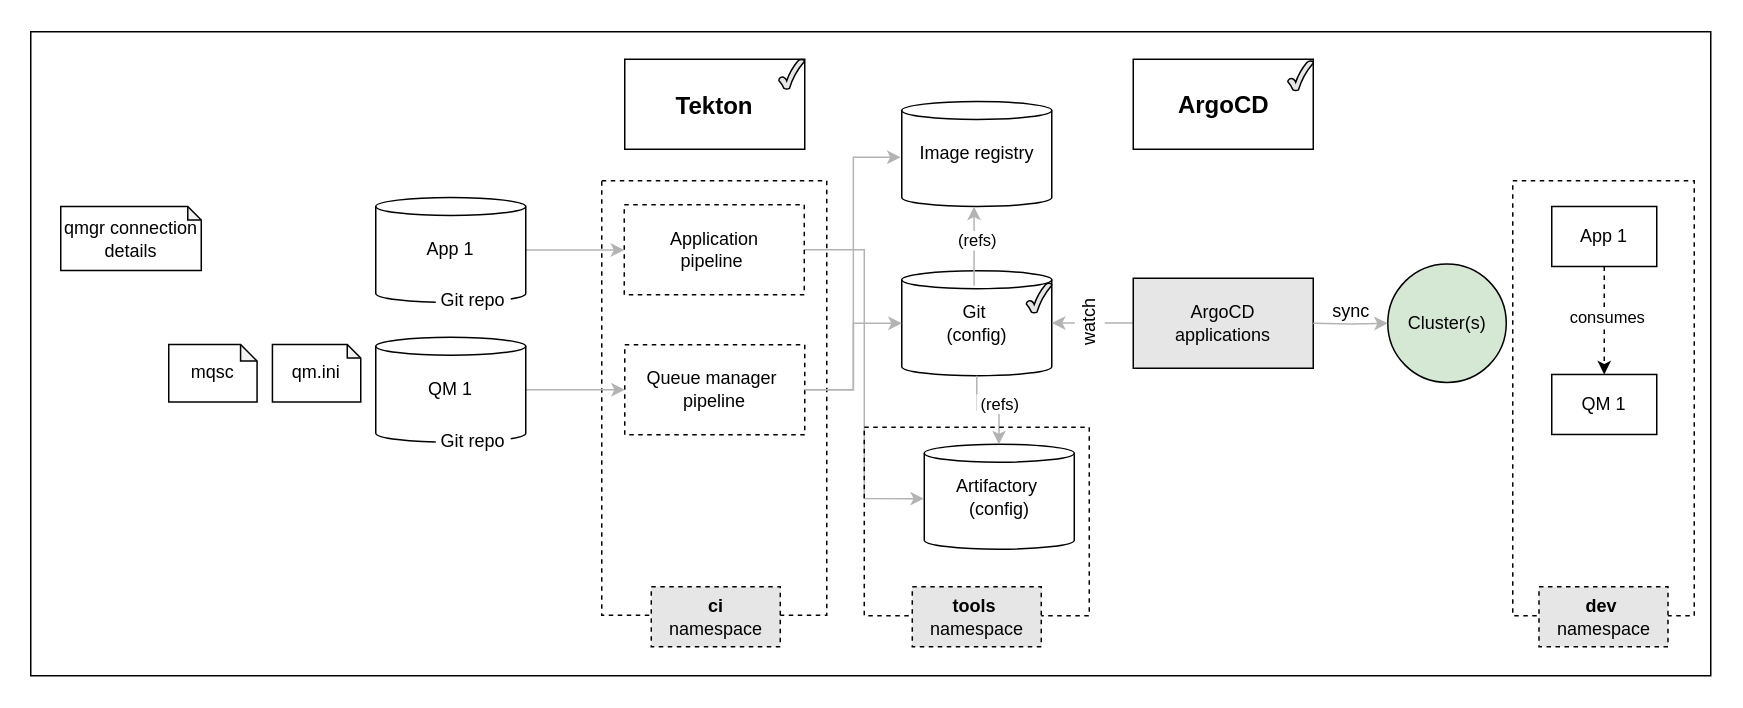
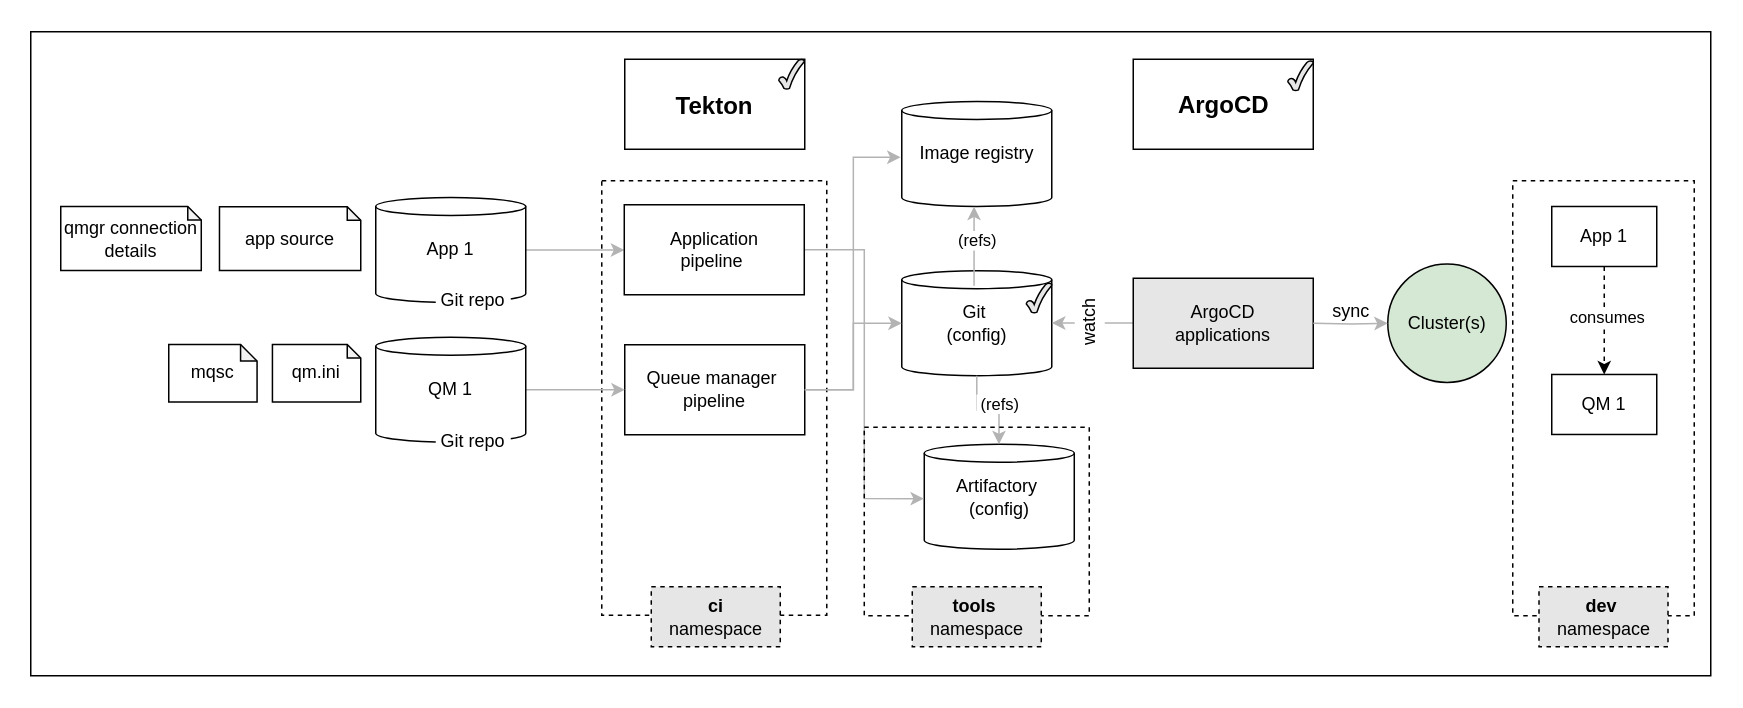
  <mxCell id="0" />
  <mxCell id="1" parent="0" />
  <mxCell id="2" value="" style="rounded=0;whiteSpace=wrap;html=1;strokeWidth=1;fillColor=none;labelBorderColor=none;labelBackgroundColor=#E6E6E6;" parent="1" vertex="1"><mxGeometry x="20" y="20.66" width="1120" height="429.34" as="geometry" /></mxCell>
  <mxCell id="3" value="" style="rounded=0;whiteSpace=wrap;html=1;strokeWidth=1;fontSize=12;fontColor=#000000;fillColor=none;" parent="1" vertex="1"><mxGeometry x="416" y="39.01" width="120" height="60" as="geometry" /></mxCell>
  <mxCell id="4" value="" style="rounded=0;whiteSpace=wrap;html=1;strokeWidth=1;fontSize=12;fontColor=#000000;fillColor=none;" parent="1" vertex="1"><mxGeometry x="755" y="39.01" width="120" height="60" as="geometry" /></mxCell>
  <mxCell id="5" value="" style="rounded=0;whiteSpace=wrap;html=1;fillColor=none;dashed=1;" parent="1" vertex="1"><mxGeometry x="400.68" y="120" width="150" height="289.66" as="geometry" /></mxCell>
  <mxCell id="6" value="" style="rounded=0;whiteSpace=wrap;html=1;fillColor=none;dashed=1;" parent="1" vertex="1"><mxGeometry x="1008" y="120" width="121" height="290" as="geometry" /></mxCell>
- <mxCell id="7" value="Queue manager&amp;nbsp;&lt;br&gt;pipeline" style="rounded=0;whiteSpace=wrap;html=1;strokeWidth=1;fontSize=12;fontColor=#000000;fillColor=none;dashed=1;" parent="1" vertex="1"><mxGeometry x="416" y="229.34" width="120" height="60" as="geometry" /></mxCell>
+ <mxCell id="7" value="Queue manager&amp;nbsp;&lt;br&gt;pipeline" style="rounded=0;whiteSpace=wrap;html=1;strokeWidth=1;fontSize=12;fontColor=#000000;fillColor=none;" parent="1" vertex="1"><mxGeometry x="416" y="229.34" width="120" height="60" as="geometry" /></mxCell>
  <mxCell id="8" value="Image registry" style="shape=cylinder2;whiteSpace=wrap;html=1;boundedLbl=1;backgroundOutline=1;size=6.0;strokeWidth=1;fillColor=#ffffff;fontSize=12;fontColor=#000000;" parent="1" vertex="1"><mxGeometry x="600.68" y="67.16" width="100" height="70" as="geometry" /></mxCell>
  <mxCell id="9" style="edgeStyle=orthogonalEdgeStyle;rounded=0;orthogonalLoop=1;jettySize=auto;html=1;entryX=-0.008;entryY=0.531;entryDx=0;entryDy=0;entryPerimeter=0;strokeColor=#B3B3B3;fontSize=12;fontColor=#000000;" parent="1" source="7" target="8" edge="1"><mxGeometry relative="1" as="geometry" /></mxCell>
  <mxCell id="10" value="Git&amp;nbsp;&lt;br&gt;(config)" style="shape=cylinder2;whiteSpace=wrap;html=1;boundedLbl=1;backgroundOutline=1;size=6.0;strokeWidth=1;fontSize=12;fontColor=#000000;fillColor=none;" parent="1" vertex="1"><mxGeometry x="600.68" y="180" width="100" height="70" as="geometry" /></mxCell>
  <mxCell id="11" style="edgeStyle=orthogonalEdgeStyle;rounded=0;orthogonalLoop=1;jettySize=auto;html=1;strokeColor=#B3B3B3;fontSize=12;fontColor=#000000;" parent="1" source="7" target="10" edge="1"><mxGeometry relative="1" as="geometry" /></mxCell>
  <mxCell id="12" style="edgeStyle=orthogonalEdgeStyle;rounded=0;orthogonalLoop=1;jettySize=auto;html=1;strokeColor=#B3B3B3;fontSize=12;fontColor=#000000;entryX=1.001;entryY=0.497;entryDx=0;entryDy=0;entryPerimeter=0;" parent="1" source="13" target="10" edge="1"><mxGeometry relative="1" as="geometry"><mxPoint x="690" y="215" as="targetPoint" /><Array as="points"><mxPoint x="708" y="215" /></Array></mxGeometry></mxCell>
  <mxCell id="13" value="ArgoCD&lt;br&gt;applications" style="rounded=0;whiteSpace=wrap;html=1;strokeWidth=1;fontSize=12;fontColor=#000000;fillColor=#E6E6E6;" parent="1" vertex="1"><mxGeometry x="755" y="185" width="120" height="60" as="geometry" /></mxCell>
  <mxCell id="14" value="Cluster(s)" style="ellipse;whiteSpace=wrap;html=1;aspect=fixed;strokeWidth=1;fillColor=#d5e8d4;fontSize=12;fontColor=#000000;" parent="1" vertex="1"><mxGeometry x="924.68" y="175.5" width="79" height="79" as="geometry" /></mxCell>
  <mxCell id="15" value="sync" style="edgeStyle=orthogonalEdgeStyle;rounded=0;orthogonalLoop=1;jettySize=auto;html=1;strokeColor=#B3B3B3;fontSize=12;fontColor=#000000;verticalAlign=bottom;labelPosition=center;verticalLabelPosition=top;align=center;" parent="1" target="14" edge="1"><mxGeometry relative="1" as="geometry"><mxPoint x="875" y="215" as="sourcePoint" /></mxGeometry></mxCell>
  <mxCell id="16" value="Tekton" style="text;html=1;strokeColor=none;align=center;verticalAlign=middle;whiteSpace=wrap;rounded=0;fontSize=16;fontColor=#000000;fontStyle=1;" parent="1" vertex="1"><mxGeometry x="455.68" y="60" width="40" height="20" as="geometry" /></mxCell>
  <mxCell id="17" value="ArgoCD" style="text;html=1;strokeColor=none;align=center;verticalAlign=middle;whiteSpace=wrap;rounded=0;fontSize=16;fontColor=#000000;fontStyle=1;" parent="1" vertex="1"><mxGeometry x="770.75" y="59.01" width="88.5" height="20" as="geometry" /></mxCell>
  <mxCell id="18" value="Artifactory&amp;nbsp;&lt;br&gt;(config)" style="shape=cylinder2;whiteSpace=wrap;html=1;boundedLbl=1;backgroundOutline=1;size=6.0;strokeWidth=1;fontSize=12;fontColor=#000000;labelBackgroundColor=none;fillColor=none;" parent="1" vertex="1"><mxGeometry x="615.68" y="295.66" width="100" height="70" as="geometry" /></mxCell>
  <mxCell id="19" style="edgeStyle=orthogonalEdgeStyle;rounded=0;orthogonalLoop=1;jettySize=auto;html=1;startArrow=none;endArrow=classic;strokeColor=#B3B3B3;fontFamily=Helvetica;fontColor=#000000;entryX=-0.002;entryY=0.518;entryDx=0;entryDy=0;entryPerimeter=0;fontSize=12;exitX=1;exitY=0.5;exitDx=0;exitDy=0;" parent="1" source="36" target="18" edge="1"><mxGeometry relative="1" as="geometry" /></mxCell>
  <mxCell id="20" style="edgeStyle=orthogonalEdgeStyle;rounded=0;orthogonalLoop=1;jettySize=auto;html=1;startArrow=none;endArrow=classic;strokeColor=#B3B3B3;fontFamily=Helvetica;fontColor=#000000;fontSize=12;endFill=1;entryX=0.498;entryY=0;entryDx=0;entryDy=0;entryPerimeter=0;" parent="1" source="10" target="18" edge="1"><mxGeometry relative="1" as="geometry"><mxPoint x="650.68" y="285.66" as="targetPoint" /></mxGeometry></mxCell>
  <mxCell id="21" value="&amp;nbsp;(refs)&amp;nbsp;" style="edgeLabel;html=1;align=center;verticalAlign=middle;resizable=0;points=[];fontFamily=Helvetica;fontColor=#000000;" parent="20" vertex="1" connectable="0"><mxGeometry x="0.659" relative="1" as="geometry"><mxPoint x="0.2" y="-17.18" as="offset" /></mxGeometry></mxCell>
  <mxCell id="22" style="edgeStyle=orthogonalEdgeStyle;rounded=0;orthogonalLoop=1;jettySize=auto;html=1;entryX=0;entryY=0.5;entryDx=0;entryDy=0;fillColor=#f5f5f5;strokeColor=#B3B3B3;" parent="1" source="23" target="7" edge="1"><mxGeometry relative="1" as="geometry" /></mxCell>
  <mxCell id="23" value="QM 1" style="shape=cylinder2;whiteSpace=wrap;html=1;boundedLbl=1;backgroundOutline=1;size=6.0;strokeWidth=1;fillColor=#ffffff;fontSize=12;fontColor=#000000;" parent="1" vertex="1"><mxGeometry x="250" y="224.33" width="100" height="70" as="geometry" /></mxCell>
  <mxCell id="24" style="edgeStyle=orthogonalEdgeStyle;rounded=0;orthogonalLoop=1;jettySize=auto;html=1;fillColor=#f5f5f5;strokeColor=#b3b3b3;" parent="1" source="25" target="36" edge="1"><mxGeometry relative="1" as="geometry"><Array as="points"><mxPoint x="400" y="166" /><mxPoint x="400" y="166" /></Array></mxGeometry></mxCell>
  <mxCell id="25" value="App 1" style="shape=cylinder2;whiteSpace=wrap;html=1;boundedLbl=1;backgroundOutline=1;size=6.0;strokeWidth=1;fillColor=#ffffff;fontSize=12;fontColor=#000000;" parent="1" vertex="1"><mxGeometry x="250" y="131.16" width="100" height="70" as="geometry" /></mxCell>
  <mxCell id="26" value="qmgr connection details" style="shape=note;whiteSpace=wrap;html=1;backgroundOutline=1;darkOpacity=0.05;fillColor=none;size=9;" parent="1" vertex="1"><mxGeometry x="40" y="137.16" width="93.68" height="42.71" as="geometry" /></mxCell>
  <mxCell id="27" value="Git repo" style="text;html=1;align=center;verticalAlign=middle;whiteSpace=wrap;rounded=0;fillColor=#ffffff;" parent="1" vertex="1"><mxGeometry x="290" y="190.16" width="50" height="20" as="geometry" /></mxCell>
  <mxCell id="28" value="mqsc" style="shape=note;whiteSpace=wrap;html=1;backgroundOutline=1;darkOpacity=0.05;fillColor=none;size=11;" parent="1" vertex="1"><mxGeometry x="112" y="229.19" width="58.878" height="38.273" as="geometry" /></mxCell>
  <mxCell id="29" value="qm.ini" style="shape=note;whiteSpace=wrap;html=1;backgroundOutline=1;darkOpacity=0.05;fillColor=none;size=9;" parent="1" vertex="1"><mxGeometry x="181.122" y="229.19" width="58.878" height="38.273" as="geometry" /></mxCell>
+ <mxCell id="30" value="app source" style="shape=note;whiteSpace=wrap;html=1;backgroundOutline=1;darkOpacity=0.05;fillColor=none;size=9;" parent="1" vertex="1"><mxGeometry x="145.82" y="137.37" width="94.18" height="42.5" as="geometry" /></mxCell>
  <mxCell id="31" value="QM 1" style="rounded=0;whiteSpace=wrap;html=1;fillColor=#ffffff;" parent="1" vertex="1"><mxGeometry x="1034" y="249.15" width="70" height="40" as="geometry" /></mxCell>
  <mxCell id="32" style="edgeStyle=orthogonalEdgeStyle;rounded=0;orthogonalLoop=1;jettySize=auto;html=1;dashed=1;" parent="1" source="34" target="31" edge="1"><mxGeometry relative="1" as="geometry" /></mxCell>
  <mxCell id="33" value="consumes" style="edgeLabel;html=1;align=center;verticalAlign=middle;resizable=0;points=[];" parent="32" vertex="1" connectable="0"><mxGeometry x="-0.088" y="1" relative="1" as="geometry"><mxPoint as="offset" /></mxGeometry></mxCell>
  <mxCell id="34" value="App 1" style="rounded=0;whiteSpace=wrap;html=1;fillColor=#ffffff;" parent="1" vertex="1"><mxGeometry x="1034" y="137.16" width="70" height="40" as="geometry" /></mxCell>
  <mxCell id="35" value="Git repo" style="text;html=1;align=center;verticalAlign=middle;whiteSpace=wrap;rounded=0;fillColor=#ffffff;" parent="1" vertex="1"><mxGeometry x="290" y="284.33" width="50" height="20" as="geometry" /></mxCell>
- <mxCell id="36" value="Application &lt;br&gt;pipeline&amp;nbsp;" style="rounded=0;whiteSpace=wrap;html=1;strokeWidth=1;fontSize=12;fontColor=#000000;fillColor=none;dashed=1;" parent="1" vertex="1"><mxGeometry x="415.68" y="136.01" width="120" height="60" as="geometry" /></mxCell>
+ <mxCell id="36" value="Application &lt;br&gt;pipeline&amp;nbsp;" style="rounded=0;whiteSpace=wrap;html=1;strokeWidth=1;fontSize=12;fontColor=#000000;fillColor=none;" parent="1" vertex="1"><mxGeometry x="415.68" y="136.01" width="120" height="60" as="geometry" /></mxCell>
  <mxCell id="37" value="watch" style="text;html=1;strokeColor=none;align=center;verticalAlign=middle;whiteSpace=wrap;rounded=0;fontSize=12;rotation=-90;fillColor=#ffffff;" parent="1" vertex="1"><mxGeometry x="706" y="204.33" width="40" height="20" as="geometry" /></mxCell>
  <mxCell id="38" style="edgeStyle=orthogonalEdgeStyle;rounded=0;orthogonalLoop=1;jettySize=auto;html=1;startArrow=none;endArrow=classic;strokeColor=#B3B3B3;fontFamily=Helvetica;fontColor=#000000;fontSize=12;endFill=1;entryX=0.482;entryY=1.001;entryDx=0;entryDy=0;entryPerimeter=0;exitX=0.482;exitY=0.143;exitDx=0;exitDy=0;exitPerimeter=0;" parent="1" source="10" target="8" edge="1"><mxGeometry relative="1" as="geometry"><mxPoint x="660.48" y="305.66" as="targetPoint" /><mxPoint x="649" y="180" as="sourcePoint" /></mxGeometry></mxCell>
  <mxCell id="39" value="&amp;nbsp;(refs)&amp;nbsp;" style="edgeLabel;html=1;align=center;verticalAlign=middle;resizable=0;points=[];fontFamily=Helvetica;fontColor=#000000;" parent="38" vertex="1" connectable="0"><mxGeometry x="0.659" relative="1" as="geometry"><mxPoint x="1.8" y="13.88" as="offset" /></mxGeometry></mxCell>
  <mxCell id="40" value="&lt;b&gt;ci&lt;/b&gt; &lt;br&gt;namespace" style="text;html=1;align=center;verticalAlign=middle;whiteSpace=wrap;rounded=0;dashed=1;labelBackgroundColor=none;strokeColor=#000000;fillColor=#E6E6E6;" parent="1" vertex="1"><mxGeometry x="433.68" y="390.66" width="86" height="40" as="geometry" /></mxCell>
  <mxCell id="41" value="&lt;b&gt;dev&lt;/b&gt;&amp;nbsp;&lt;br&gt;namespace" style="text;html=1;align=center;verticalAlign=middle;whiteSpace=wrap;rounded=0;dashed=1;labelBackgroundColor=none;strokeColor=#000000;fillColor=#E6E6E6;" parent="1" vertex="1"><mxGeometry x="1025.5" y="390.66" width="86" height="40" as="geometry" /></mxCell>
  <mxCell id="42" value="" style="rounded=0;whiteSpace=wrap;html=1;fillColor=none;dashed=1;" parent="1" vertex="1"><mxGeometry x="575.68" y="284.33" width="150" height="125.67" as="geometry" /></mxCell>
  <mxCell id="43" value="&lt;b&gt;tools&lt;/b&gt;&amp;nbsp;&lt;br&gt;namespace" style="text;html=1;align=center;verticalAlign=middle;whiteSpace=wrap;rounded=0;dashed=1;labelBackgroundColor=none;strokeColor=#000000;fillColor=#E6E6E6;" parent="1" vertex="1"><mxGeometry x="607.68" y="390.66" width="86" height="40" as="geometry" /></mxCell>
  <mxCell id="44" value="" style="verticalLabelPosition=bottom;verticalAlign=top;html=1;shape=mxgraph.basic.tick;fillColor=#E6E6E6;" parent="1" vertex="1"><mxGeometry x="518.68" y="39.01" width="17" height="20" as="geometry" /></mxCell>
  <mxCell id="45" value="" style="verticalLabelPosition=bottom;verticalAlign=top;html=1;shape=mxgraph.basic.tick;fillColor=#E6E6E6;" parent="1" vertex="1"><mxGeometry x="858" y="40" width="17" height="20" as="geometry" /></mxCell>
  <mxCell id="46" value="" style="verticalLabelPosition=bottom;verticalAlign=top;html=1;shape=mxgraph.basic.tick;fillColor=#E6E6E6;" parent="1" vertex="1"><mxGeometry x="683.68" y="188.16" width="17" height="20" as="geometry" /></mxCell>
